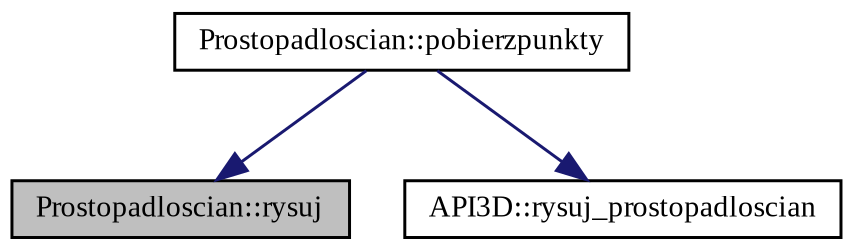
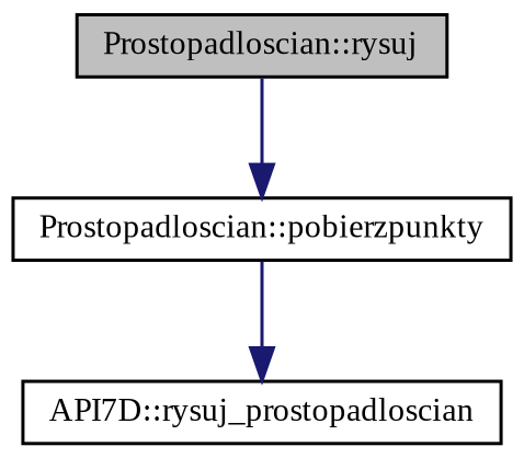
  digraph {
    fontname="Liberation Serif"
    rankdir=TB
    node [color=black fillcolor=white fontname="Liberation Serif" fontsize=10 shape=record style=filled]
    edge [color=midnightblue fontname="Liberation Serif" fontsize=10 labelfontname=Helvetica labelfontsize=10 style=solid]
    n1 [fillcolor=grey75 fontcolor=black height=0.2 label="Prostopadloscian::rysuj" width=0.4]
    n2 [height=0.2 label="Prostopadloscian::pobierzpunkty" width=0.4]
-   n3 [height=0.2 label="API3D::rysuj_prostopadloscian" width=0.4]
-   n2 -> n1
+   n3 [height=0.2 label="API7D::rysuj_prostopadloscian" width=0.4]
+   n1 -> n2
    n2 -> n3
  }
